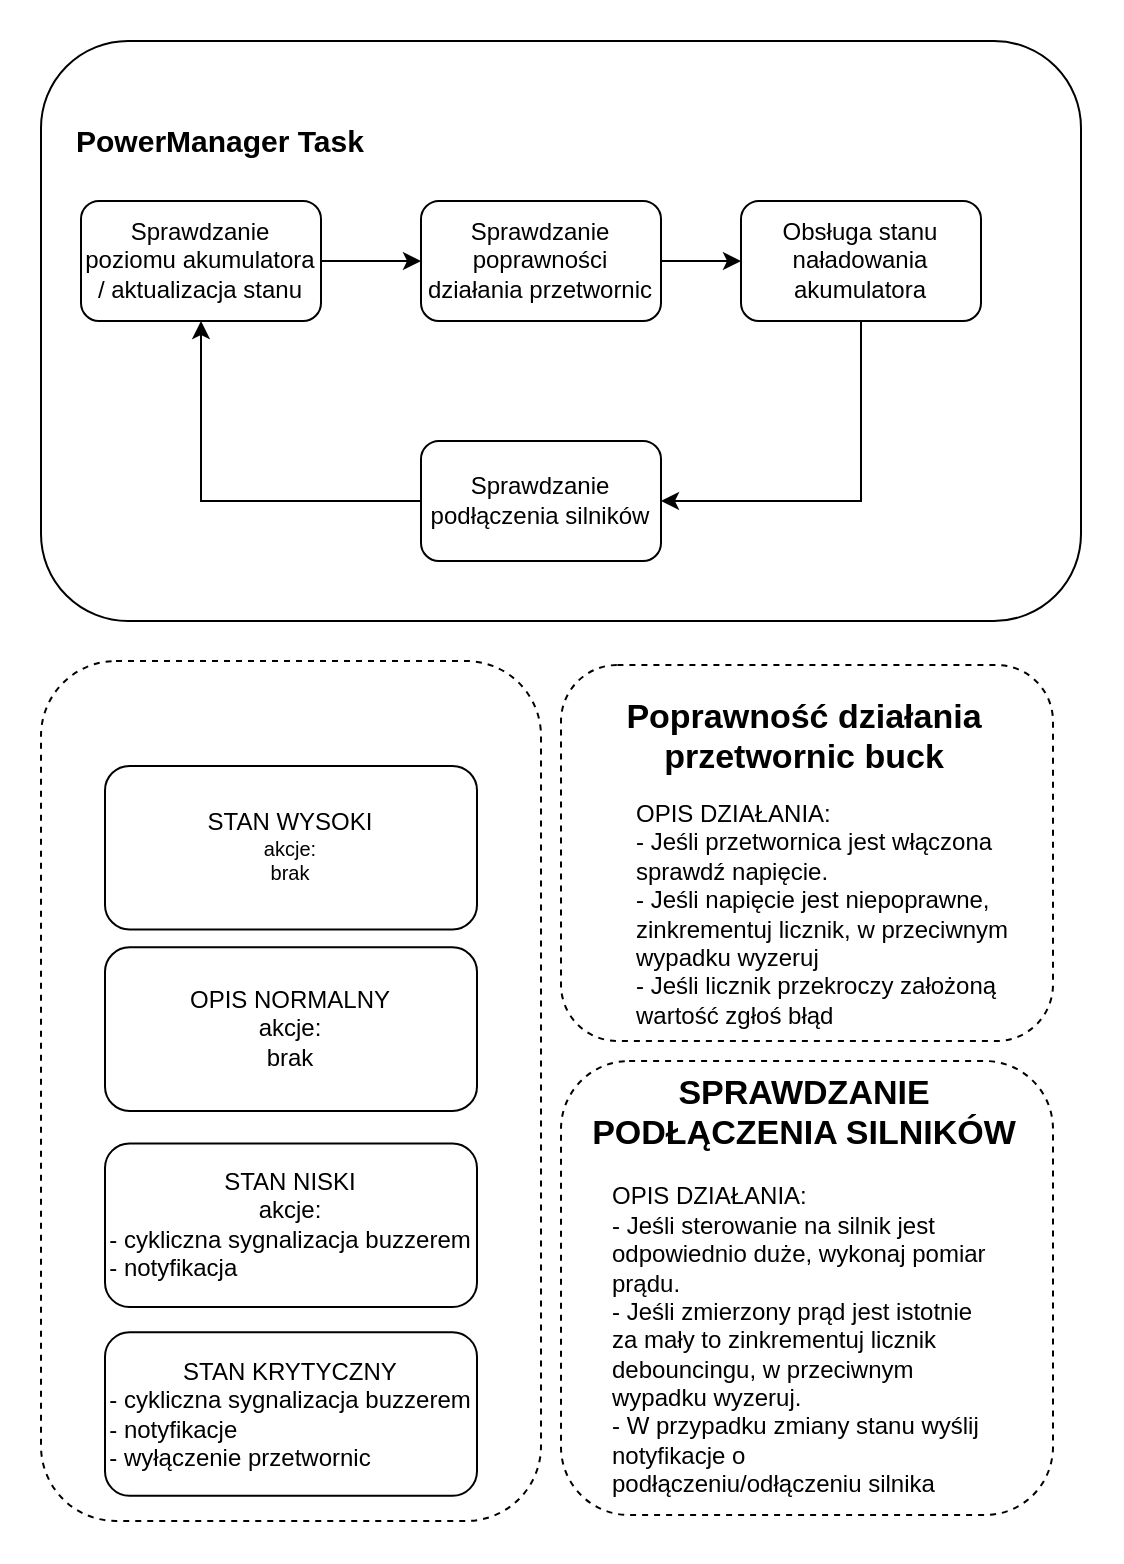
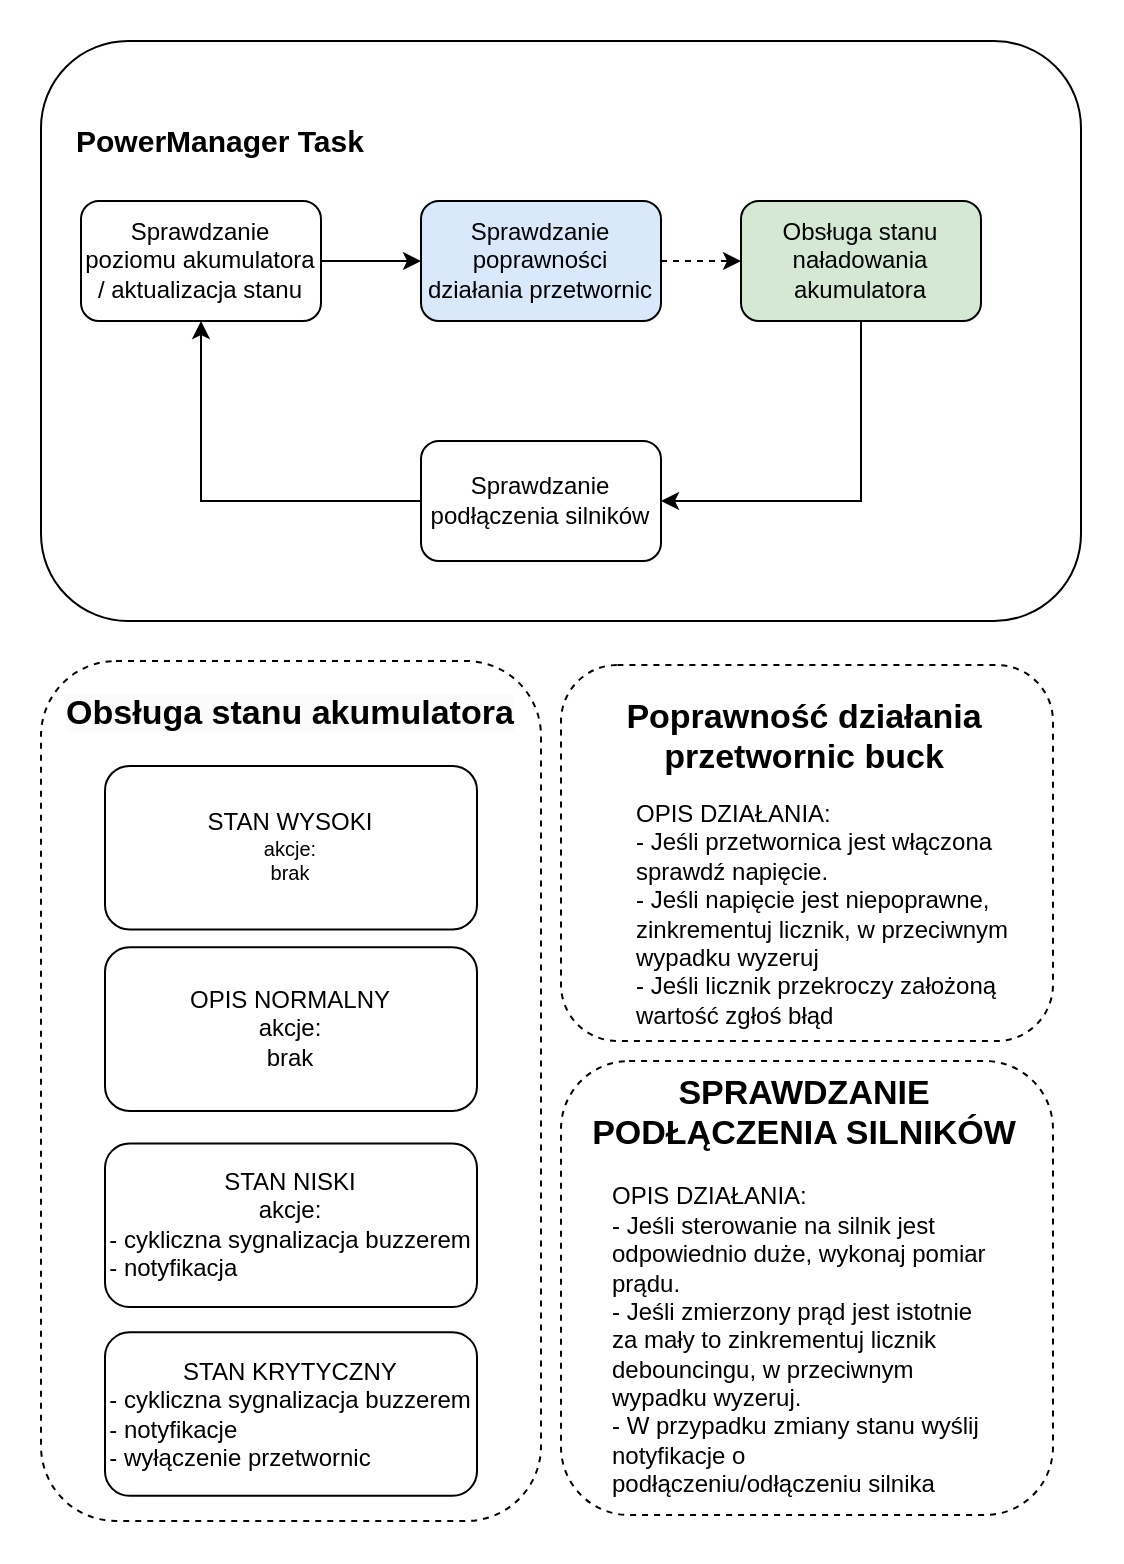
  <mxCell id="0" />
  <mxCell id="1" parent="0" />
  <mxCell id="2" value="" style="rounded=1;whiteSpace=wrap;html=1;" vertex="1" parent="1"><mxGeometry width="520" height="290" as="geometry" x="20" y="20" /></mxCell>
  <mxCell id="3" value="&lt;b&gt;&lt;font style=&quot;font-size: 15px;&quot;&gt;PowerManager Task&lt;/font&gt;&lt;/b&gt;" style="text;html=1;align=center;verticalAlign=middle;whiteSpace=wrap;rounded=0;" vertex="1" parent="1"><mxGeometry x="25" y="60" width="170" height="20" as="geometry" /></mxCell>
  <mxCell id="4" value="" style="edgeStyle=orthogonalEdgeStyle;rounded=0;orthogonalLoop=1;jettySize=auto;html=1;" edge="1" parent="1" source="5" target="7"><mxGeometry relative="1" as="geometry" /></mxCell>
  <mxCell id="5" value="Sprawdzanie poziomu akumulatora / aktualizacja stanu" style="rounded=1;whiteSpace=wrap;html=1;" vertex="1" parent="1"><mxGeometry x="40" y="100" width="120" height="60" as="geometry" /></mxCell>
- <mxCell id="6" value="" style="edgeStyle=orthogonalEdgeStyle;rounded=0;orthogonalLoop=1;jettySize=auto;html=1;" edge="1" parent="1" source="7" target="9"><mxGeometry relative="1" as="geometry" /></mxCell>
- <mxCell id="7" value="Sprawdzanie poprawności działania przetwornic" style="whiteSpace=wrap;html=1;rounded=1;" vertex="1" parent="1"><mxGeometry x="210" y="100" width="120" height="60" as="geometry" /></mxCell>
+ <mxCell id="6" value="" style="edgeStyle=orthogonalEdgeStyle;rounded=0;orthogonalLoop=1;jettySize=auto;html=1;dashed=1;" edge="1" parent="1" source="7" target="9"><mxGeometry relative="1" as="geometry" /></mxCell>
+ <mxCell id="7" value="Sprawdzanie poprawności działania przetwornic" style="whiteSpace=wrap;html=1;rounded=1;fillColor=#dae8fc;" vertex="1" parent="1"><mxGeometry x="210" y="100" width="120" height="60" as="geometry" /></mxCell>
  <mxCell id="8" value="" style="edgeStyle=orthogonalEdgeStyle;rounded=0;orthogonalLoop=1;jettySize=auto;html=1;" edge="1" parent="1" source="9" target="11"><mxGeometry relative="1" as="geometry"><Array as="points"><mxPoint x="430" y="250" /></Array></mxGeometry></mxCell>
- <mxCell id="9" value="Obsługa stanu naładowania akumulatora" style="whiteSpace=wrap;html=1;rounded=1;" vertex="1" parent="1"><mxGeometry x="370" y="100" width="120" height="60" as="geometry" /></mxCell>
+ <mxCell id="9" value="Obsługa stanu naładowania akumulatora" style="whiteSpace=wrap;html=1;rounded=1;fillColor=#d5e8d4;" vertex="1" parent="1"><mxGeometry x="370" y="100" width="120" height="60" as="geometry" /></mxCell>
  <mxCell id="10" style="edgeStyle=orthogonalEdgeStyle;rounded=0;orthogonalLoop=1;jettySize=auto;html=1;exitX=0;exitY=0.5;exitDx=0;exitDy=0;entryX=0.5;entryY=1;entryDx=0;entryDy=0;" edge="1" parent="1" source="11" target="5"><mxGeometry relative="1" as="geometry" /></mxCell>
  <mxCell id="11" value="Sprawdzanie podłączenia silników" style="whiteSpace=wrap;html=1;rounded=1;" vertex="1" parent="1"><mxGeometry x="210" y="220" width="120" height="60" as="geometry" /></mxCell>
  <mxCell id="12" value="" style="rounded=1;whiteSpace=wrap;html=1;textShadow=1;dashed=1;" vertex="1" parent="1"><mxGeometry x="280" y="332" width="246" height="188" as="geometry" /></mxCell>
  <mxCell id="13" value="" style="group" vertex="1" connectable="0" parent="1"><mxGeometry y="330" width="250" height="430" as="geometry" x="20" /></mxCell>
  <mxCell id="14" value="" style="rounded=1;whiteSpace=wrap;html=1;dashed=1;container=0;" vertex="1" parent="13"><mxGeometry width="250" height="430.0" as="geometry" /></mxCell>
  <mxCell id="15" value="STAN KRYTYCZNY&lt;div style=&quot;text-align: left;&quot;&gt;- cykliczna sygnalizacja buzzerem&lt;/div&gt;&lt;div style=&quot;text-align: left;&quot;&gt;- notyfikacje&lt;/div&gt;&lt;div style=&quot;text-align: left;&quot;&gt;- wyłączenie przetwornic&lt;/div&gt;" style="rounded=1;whiteSpace=wrap;html=1;container=0;" vertex="1" parent="13"><mxGeometry x="32" y="335.611" width="186" height="81.805" as="geometry" /></mxCell>
  <mxCell id="16" value="STAN NISKI&lt;div&gt;akcje:&lt;/div&gt;&lt;div style=&quot;text-align: left;&quot;&gt;- cykliczna sygnalizacja buzzerem&lt;/div&gt;&lt;div style=&quot;text-align: left;&quot;&gt;- notyfikacja&lt;/div&gt;" style="rounded=1;whiteSpace=wrap;html=1;container=0;" vertex="1" parent="13"><mxGeometry x="32" y="241.218" width="186" height="81.805" as="geometry" /></mxCell>
  <mxCell id="17" value="OPIS NORMALNY&lt;div&gt;akcje:&lt;/div&gt;&lt;div&gt;brak&lt;/div&gt;" style="rounded=1;whiteSpace=wrap;html=1;container=0;" vertex="1" parent="13"><mxGeometry x="32" y="143.154" width="186" height="81.805" as="geometry" /></mxCell>
  <mxCell id="18" value="STAN WYSOKI&lt;div style=&quot;font-size: 10px;&quot;&gt;akcje:&lt;/div&gt;&lt;div style=&quot;font-size: 10px;&quot;&gt;brak&lt;/div&gt;" style="rounded=1;whiteSpace=wrap;html=1;container=0;" vertex="1" parent="13"><mxGeometry x="32" y="52.442" width="186" height="81.805" as="geometry" /></mxCell>
+ <mxCell id="19" value="&lt;span style=&quot;color: rgb(0, 0, 0); font-family: Helvetica; font-size: 17px; font-style: normal; font-variant-ligatures: normal; font-variant-caps: normal; letter-spacing: normal; orphans: 2; text-indent: 0px; text-transform: none; widows: 2; word-spacing: 0px; -webkit-text-stroke-width: 0px; white-space: normal; background-color: rgb(251, 251, 251); text-decoration-thickness: initial; text-decoration-style: initial; text-decoration-color: initial; float: none; display: inline !important;&quot;&gt;Obsługa stanu akumulatora&lt;/span&gt;" style="text;whiteSpace=wrap;html=1;align=center;fontSize=17;fontStyle=1" vertex="1" parent="13"><mxGeometry x="10" y="10.488" width="230" height="41.951" as="geometry" /></mxCell>
  <mxCell id="20" value="&lt;div style=&quot;text-align: center;&quot;&gt;&lt;span style=&quot;font-size: 17px;&quot;&gt;&lt;b&gt;Poprawność działania przetwornic buck&lt;/b&gt;&lt;/span&gt;&lt;/div&gt;&lt;div style=&quot;text-align: center;&quot;&gt;&lt;span style=&quot;font-size: 17px;&quot;&gt;&lt;b&gt;&lt;br&gt;&lt;/b&gt;&lt;/span&gt;&lt;/div&gt;" style="text;whiteSpace=wrap;html=1;" vertex="1" parent="1"><mxGeometry x="286" y="342" width="230" height="40" as="geometry" /></mxCell>
  <mxCell id="21" value="OPIS DZIAŁANIA:&lt;div&gt;- Jeśli przetwornica jest włączona sprawdź napięcie.&lt;/div&gt;&lt;div&gt;- Jeśli napięcie jest niepoprawne, zinkrementuj licznik, w przeciwnym wypadku wyzeruj&lt;/div&gt;&lt;div&gt;- Jeśli licznik przekroczy założoną wartość zgłoś błąd&lt;/div&gt;" style="text;html=1;align=left;verticalAlign=middle;whiteSpace=wrap;rounded=0;" vertex="1" parent="1"><mxGeometry x="316" y="392" width="190" height="130" as="geometry" /></mxCell>
  <mxCell id="22" value="" style="rounded=1;whiteSpace=wrap;html=1;textShadow=1;dashed=1;" vertex="1" parent="1"><mxGeometry x="280" y="530" width="246" height="227" as="geometry" /></mxCell>
  <mxCell id="23" value="&lt;div style=&quot;text-align: center;&quot;&gt;&lt;span style=&quot;font-size: 17px;&quot;&gt;&lt;b&gt;SPRAWDZANIE PODŁĄCZENIA SILNIKÓW&lt;/b&gt;&lt;/span&gt;&lt;/div&gt;" style="text;whiteSpace=wrap;html=1;" vertex="1" parent="1"><mxGeometry x="286" y="530" width="230" height="47" as="geometry" /></mxCell>
  <mxCell id="24" value="OPIS DZIAŁANIA:&lt;div&gt;- Jeśli sterowanie na silnik jest odpowiednio duże, wykonaj pomiar prądu.&lt;/div&gt;&lt;div&gt;- Jeśli zmierzony prąd jest istotnie za mały to zinkrementuj licznik debouncingu, w przeciwnym wypadku wyzeruj.&lt;/div&gt;&lt;div&gt;- W przypadku zmiany stanu wyślij notyfikacje o podłączeniu/odłączeniu silnika&lt;/div&gt;" style="text;html=1;align=left;verticalAlign=middle;whiteSpace=wrap;rounded=0;" vertex="1" parent="1"><mxGeometry x="304" y="590" width="194" height="160" as="geometry" /></mxCell>
